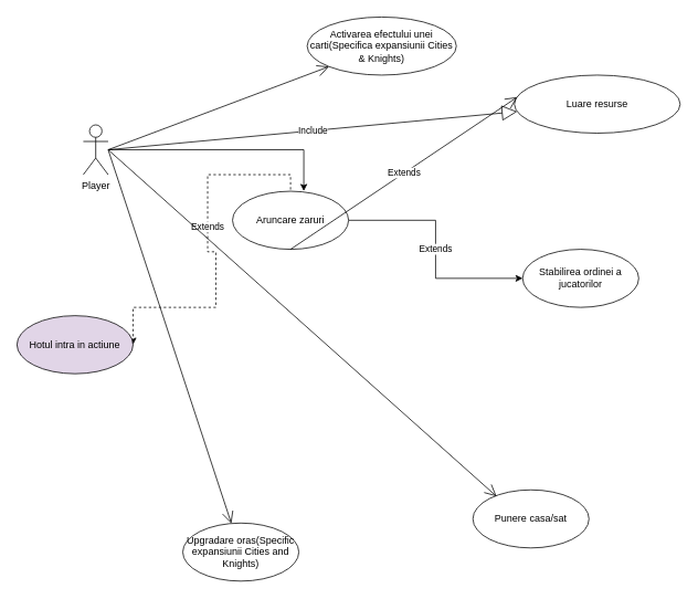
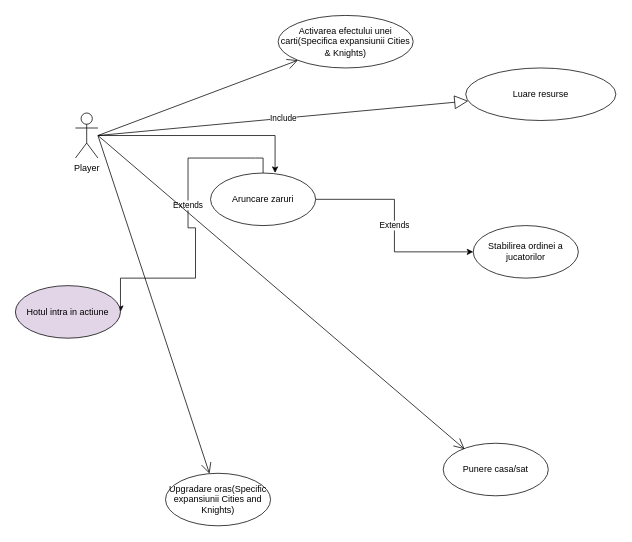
  <mxCell id="0" />
  <mxCell id="1" parent="0" />
  <mxCell id="2" style="edgeStyle=orthogonalEdgeStyle;rounded=0;orthogonalLoop=1;jettySize=auto;html=1;entryX=0.614;entryY=-0.003;entryDx=0;entryDy=0;entryPerimeter=0;" parent="1" source="3" edge="1" target="6"><mxGeometry relative="1" as="geometry"><mxPoint x="270" y="180" as="targetPoint" /></mxGeometry></mxCell>
  <mxCell id="3" value="Player&lt;br&gt;" style="shape=umlActor;verticalLabelPosition=bottom;labelBackgroundColor=#ffffff;verticalAlign=top;html=1;rotation=0;" parent="1" vertex="1"><mxGeometry x="100" y="150" width="30" height="60" as="geometry" /></mxCell>
  <mxCell id="4" value="Extends" style="edgeStyle=orthogonalEdgeStyle;rounded=0;orthogonalLoop=1;jettySize=auto;html=1;" parent="1" source="6" target="8" edge="1"><mxGeometry relative="1" as="geometry" /></mxCell>
- <mxCell id="5" value="Extends" style="edgeStyle=orthogonalEdgeStyle;rounded=0;orthogonalLoop=1;jettySize=auto;html=1;exitX=0.5;exitY=1;exitDx=0;exitDy=0;entryX=1;entryY=0.5;entryDx=0;entryDy=0;dashed=1;" parent="1" source="6" edge="1" target="9"><mxGeometry relative="1" as="geometry"><mxPoint x="160" y="370" as="targetPoint" /><Array as="points"><mxPoint x="340" y="210" /><mxPoint x="250" y="210" /><mxPoint x="250" y="303" /><mxPoint x="260" y="303" /><mxPoint x="260" y="370" /><mxPoint x="120" y="370" /></Array></mxGeometry></mxCell>
+ <mxCell id="5" value="Extends" style="edgeStyle=orthogonalEdgeStyle;rounded=0;orthogonalLoop=1;jettySize=auto;html=1;exitX=0.5;exitY=1;exitDx=0;exitDy=0;entryX=1;entryY=0.5;entryDx=0;entryDy=0;" parent="1" source="6" edge="1" target="9"><mxGeometry relative="1" as="geometry"><mxPoint x="160" y="370" as="targetPoint" /><Array as="points"><mxPoint x="340" y="210" /><mxPoint x="250" y="210" /><mxPoint x="250" y="303" /><mxPoint x="260" y="303" /><mxPoint x="260" y="370" /><mxPoint x="120" y="370" /></Array></mxGeometry></mxCell>
  <mxCell id="6" value="Aruncare zaruri" style="ellipse;whiteSpace=wrap;html=1;" parent="1" vertex="1"><mxGeometry x="280" y="230" width="140" height="70" as="geometry" /></mxCell>
  <mxCell id="7" value="Luare resurse" style="ellipse;whiteSpace=wrap;html=1;" parent="1" vertex="1"><mxGeometry x="620" y="90" width="200" height="70" as="geometry" /></mxCell>
  <mxCell id="8" value="Stabilirea ordinei a jucatorilor" style="ellipse;whiteSpace=wrap;html=1;" parent="1" vertex="1"><mxGeometry x="630" y="300" width="140" height="70" as="geometry" /></mxCell>
  <mxCell id="9" value="Hotul intra in actiune" style="ellipse;whiteSpace=wrap;html=1;fillColor=#e1d5e7;" parent="1" vertex="1"><mxGeometry x="20" y="380" width="140" height="70" as="geometry" /></mxCell>
- <mxCell id="10" value="Extends" style="endArrow=open;endFill=1;endSize=12;html=1;exitX=0.5;exitY=1;exitDx=0;exitDy=0;entryX=0.017;entryY=0.38;entryDx=0;entryDy=0;entryPerimeter=0;" parent="1" source="6" target="7" edge="1"><mxGeometry width="160" relative="1" as="geometry"><mxPoint x="340" y="270" as="sourcePoint" /><mxPoint x="500" y="270" as="targetPoint" /></mxGeometry></mxCell>
  <mxCell id="11" value="Include" style="endArrow=block;endSize=16;endFill=0;html=1;" parent="1" edge="1" target="7"><mxGeometry width="160" relative="1" as="geometry"><mxPoint x="130" y="180" as="sourcePoint" /><mxPoint x="510" y="380" as="targetPoint" /></mxGeometry></mxCell>
- <mxCell id="12" value="Punere casa/sat" style="ellipse;whiteSpace=wrap;html=1;" parent="1" vertex="1"><mxGeometry x="570" y="590" width="140" height="70" as="geometry" /></mxCell>
+ <mxCell id="12" value="Punere casa/sat" style="ellipse;whiteSpace=wrap;html=1;" parent="1" vertex="1"><mxGeometry x="590" y="590" width="140" height="70" as="geometry" /></mxCell>
  <mxCell id="13" value="" style="endArrow=open;endFill=1;endSize=12;html=1;entryX=0.203;entryY=0.111;entryDx=0;entryDy=0;entryPerimeter=0;" parent="1" target="12" edge="1"><mxGeometry width="160" relative="1" as="geometry"><mxPoint x="130" y="180" as="sourcePoint" /><mxPoint x="320" y="280" as="targetPoint" /></mxGeometry></mxCell>
  <mxCell id="14" value="Upgradare oras(Specific expansiunii Cities and Knights)" style="ellipse;whiteSpace=wrap;html=1;" vertex="1" parent="1"><mxGeometry x="220" y="630" width="140" height="70" as="geometry" /></mxCell>
  <mxCell id="15" value="" style="endArrow=open;endFill=1;endSize=12;html=1;" edge="1" parent="1" target="14"><mxGeometry width="160" relative="1" as="geometry"><mxPoint x="130" y="180" as="sourcePoint" /><mxPoint x="280" y="280" as="targetPoint" /><Array as="points" /></mxGeometry></mxCell>
  <mxCell id="16" value="" style="endArrow=open;endFill=1;endSize=12;html=1;entryX=0;entryY=1;entryDx=0;entryDy=0;" edge="1" parent="1" target="17"><mxGeometry width="160" relative="1" as="geometry"><mxPoint x="130" y="180" as="sourcePoint" /><mxPoint x="330" y="80" as="targetPoint" /></mxGeometry></mxCell>
  <mxCell id="17" value="Activarea efectului unei carti(Specifica expansiunii Cities &amp;amp; Knights)" style="ellipse;whiteSpace=wrap;html=1;" vertex="1" parent="1"><mxGeometry x="370" y="20" width="180" height="70" as="geometry" /></mxCell>
